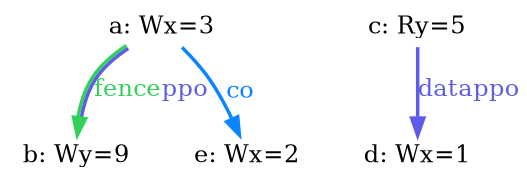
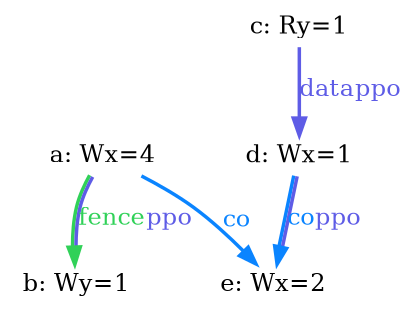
  digraph {
    splines=spline
    node [fixedsize=false fontsize=14 shape=none]
    edge [arrowsize=1.000000 fontsize=14 penwidth=2.000000]
-   n1 [height=0.222222 label="a: Wx=3" width=1.111112]
-   n2 [height=0.222222 label="b: Wy=9" width=1.111112]
+   n1 [height=0.222222 label="a: Wx=4" width=1.111112]
+   n2 [height=0.222222 label="b: Wy=1" width=1.111112]
    n3 [height=0.222222 label="e: Wx=2" width=1.111112]
    n4 [height=0.222222 label="d: Wx=1" width=1.111112]
-   n5 [height=0.222222 label="c: Ry=5" width=1.111112]
+   n5 [height=0.222222 label="c: Ry=1" width=1.111112]
    n1 -> n2 [color="#30D158:#5E5CE6" label=<<font color="#30D158">fence</font><font color="#5E5CE6">ppo</font>>]
    n1 -> n3 [color="#0A84FF" label=<<font color="#0A84FF">co</font>>]
+   n4 -> n3 [color="#0A84FF:#5E5CE6" label=<<font color="#0A84FF">co</font><font color="#5E5CE6">ppo</font>>]
    n5 -> n4 [color="#5E5CE6" label=<<font color="#5E5CE6">data</font><font color="#5E5CE6">ppo</font>>]
  }
